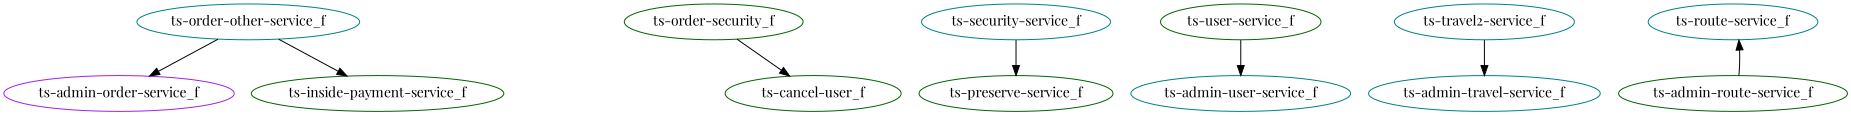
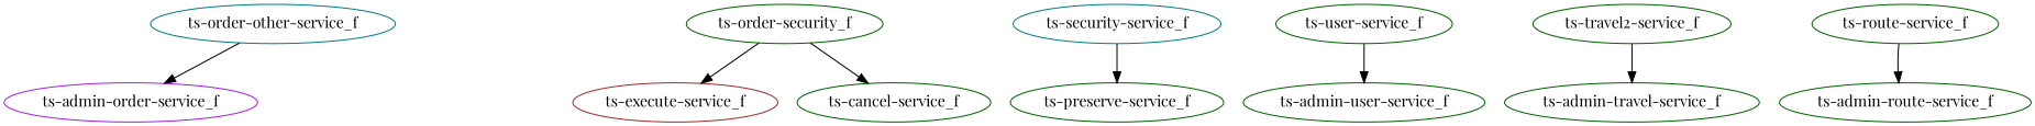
  digraph {
    fontname="Playfair Display"
    node [color=darkgreen fontname="Playfair Display"]
    edge [arrowhead=normal arrowtail=none fontname="Playfair Display"]
    "ts-order-other-service_f" [color=teal]
    "ts-admin-order-service_f" [color=purple]
-   "ts-inside-payment-service_f"
    n4 [label="ts-order-security_f"]
-   "ts-cancel-service_f" [label="ts-cancel-user_f"]
+   "ts-execute-service_f" [color=brown]
+   "ts-cancel-service_f"
    "ts-security-service_f" [color=teal]
    "ts-preserve-service_f"
    "ts-user-service_f"
-   "ts-admin-user-service_f" [color=teal]
-   "ts-travel2-service_f" [color=teal]
-   "ts-admin-travel-service_f" [color=teal]
-   "ts-route-service_f" [color=teal]
+   "ts-admin-user-service_f"
+   "ts-travel2-service_f"
+   "ts-admin-travel-service_f"
+   "ts-route-service_f"
    "ts-admin-route-service_f"
    "ts-order-other-service_f" -> "ts-admin-order-service_f"
-   "ts-order-other-service_f" -> "ts-inside-payment-service_f"
+   n4 -> "ts-execute-service_f"
    n4 -> "ts-cancel-service_f"
    "ts-security-service_f" -> "ts-preserve-service_f"
    "ts-user-service_f" -> "ts-admin-user-service_f"
    "ts-travel2-service_f" -> "ts-admin-travel-service_f"
-   "ts-admin-route-service_f" -> "ts-route-service_f"
+   "ts-route-service_f" -> "ts-admin-route-service_f"
  }
